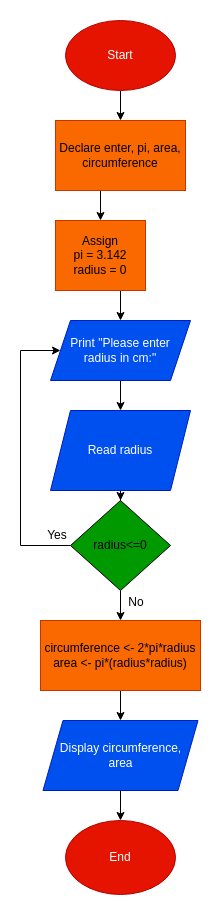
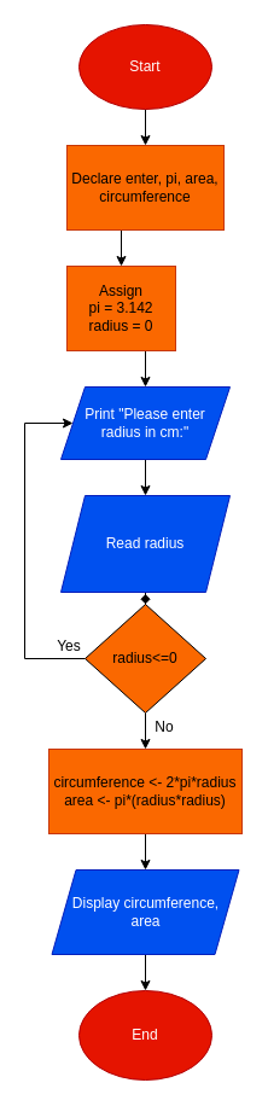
  <mxCell id="0" />
  <mxCell id="1" parent="0" />
  <mxCell id="2" style="edgeStyle=orthogonalEdgeStyle;rounded=0;orthogonalLoop=1;jettySize=auto;html=1;exitX=0.5;exitY=1;exitDx=0;exitDy=0;entryX=0.5;entryY=0;entryDx=0;entryDy=0;" parent="1" source="3" target="6" edge="1"><mxGeometry relative="1" as="geometry" /></mxCell>
  <mxCell id="3" value="Start" style="ellipse;whiteSpace=wrap;html=1;fillColor=#e51400;fontColor=#ffffff;strokeColor=#B20000;" parent="1" vertex="1"><mxGeometry x="65" y="20" width="110" height="70" as="geometry" /></mxCell>
  <mxCell id="4" value="End" style="ellipse;whiteSpace=wrap;html=1;fillColor=#E51400;fontColor=#FFFFFF;strokeColor=#B20000;" parent="1" vertex="1"><mxGeometry x="65" y="820" width="110" height="74" as="geometry" /></mxCell>
  <mxCell id="5" style="edgeStyle=orthogonalEdgeStyle;rounded=0;orthogonalLoop=1;jettySize=auto;html=1;exitX=0.5;exitY=1;exitDx=0;exitDy=0;entryX=0.5;entryY=0;entryDx=0;entryDy=0;" edge="1" parent="1" source="6" target="21"><mxGeometry relative="1" as="geometry" /></mxCell>
  <mxCell id="6" value="Declare enter, pi, area, circumference" style="rounded=0;whiteSpace=wrap;html=1;fillColor=#FA6800;strokeColor=#C73500;fontColor=default;" parent="1" vertex="1"><mxGeometry x="55" y="120" width="130" height="70" as="geometry" /></mxCell>
- <mxCell id="7" style="edgeStyle=orthogonalEdgeStyle;rounded=0;orthogonalLoop=1;jettySize=auto;html=1;exitX=0.5;exitY=1;exitDx=0;exitDy=0;" parent="1" source="8" target="11" edge="1"><mxGeometry relative="1" as="geometry" /></mxCell>
+ <mxCell id="7" style="edgeStyle=orthogonalEdgeStyle;rounded=0;orthogonalLoop=1;jettySize=auto;html=1;exitX=0.5;exitY=1;exitDx=0;exitDy=0;endArrow=diamond;" parent="1" source="8" target="11" edge="1"><mxGeometry relative="1" as="geometry" /></mxCell>
  <mxCell id="8" value="Read radius" style="shape=parallelogram;perimeter=parallelogramPerimeter;whiteSpace=wrap;html=1;fixedSize=1;fillColor=#0050EF;fontColor=#FFFFFF;strokeColor=#001DBC;" parent="1" vertex="1"><mxGeometry x="50" y="410" width="140" height="80" as="geometry" /></mxCell>
  <mxCell id="9" style="edgeStyle=orthogonalEdgeStyle;rounded=0;orthogonalLoop=1;jettySize=auto;html=1;exitX=0;exitY=0.5;exitDx=0;exitDy=0;entryX=0;entryY=0.5;entryDx=0;entryDy=0;" parent="1" source="11" target="19" edge="1"><mxGeometry relative="1" as="geometry"><Array as="points"><mxPoint x="20" y="545" /><mxPoint x="20" y="350" /></Array></mxGeometry></mxCell>
  <mxCell id="10" style="edgeStyle=orthogonalEdgeStyle;rounded=0;orthogonalLoop=1;jettySize=auto;html=1;exitX=0.5;exitY=1;exitDx=0;exitDy=0;entryX=0.5;entryY=0;entryDx=0;entryDy=0;fontColor=default;" parent="1" source="11" target="14" edge="1"><mxGeometry relative="1" as="geometry" /></mxCell>
- <mxCell id="11" value="radius&amp;lt;=0" style="rhombus;whiteSpace=wrap;html=1;fillColor=#009900;" parent="1" vertex="1"><mxGeometry x="70" y="500" width="100" height="90" as="geometry" /></mxCell>
+ <mxCell id="11" value="radius&amp;lt;=0" style="rhombus;whiteSpace=wrap;html=1;fillColor=#fa6800;" parent="1" vertex="1"><mxGeometry x="70" y="500" width="100" height="90" as="geometry" /></mxCell>
  <mxCell id="12" value="Yes" style="text;html=1;strokeColor=none;fillColor=none;align=center;verticalAlign=middle;whiteSpace=wrap;rounded=0;" parent="1" vertex="1"><mxGeometry x="27" y="520" width="60" height="30" as="geometry" /></mxCell>
  <mxCell id="13" style="edgeStyle=orthogonalEdgeStyle;rounded=0;orthogonalLoop=1;jettySize=auto;html=1;exitX=0.5;exitY=1;exitDx=0;exitDy=0;entryX=0.5;entryY=0;entryDx=0;entryDy=0;" parent="1" source="14" target="17" edge="1"><mxGeometry relative="1" as="geometry" /></mxCell>
  <mxCell id="14" value="circumference &amp;lt;- 2*pi*radius&lt;br&gt;area &amp;lt;- pi*(radius*radius)" style="rounded=0;whiteSpace=wrap;html=1;fillColor=#FA6800;strokeColor=#C73500;" parent="1" vertex="1"><mxGeometry x="40" y="620" width="160" height="70" as="geometry" /></mxCell>
  <mxCell id="15" value="No" style="text;html=1;strokeColor=none;fillColor=none;align=center;verticalAlign=middle;whiteSpace=wrap;rounded=0;" parent="1" vertex="1"><mxGeometry x="106" y="587" width="60" height="30" as="geometry" /></mxCell>
  <mxCell id="16" style="edgeStyle=orthogonalEdgeStyle;rounded=0;orthogonalLoop=1;jettySize=auto;html=1;exitX=0.5;exitY=1;exitDx=0;exitDy=0;entryX=0.5;entryY=0;entryDx=0;entryDy=0;" parent="1" source="17" target="4" edge="1"><mxGeometry relative="1" as="geometry" /></mxCell>
  <mxCell id="17" value="Display circumference, &lt;br&gt;area" style="shape=parallelogram;perimeter=parallelogramPerimeter;whiteSpace=wrap;html=1;fixedSize=1;fillColor=#0050EF;strokeColor=#001DBC;fontColor=#FFFFFF;" parent="1" vertex="1"><mxGeometry x="42.5" y="720" width="155" height="70" as="geometry" /></mxCell>
  <mxCell id="18" style="edgeStyle=orthogonalEdgeStyle;rounded=0;orthogonalLoop=1;jettySize=auto;html=1;exitX=0.5;exitY=1;exitDx=0;exitDy=0;entryX=0.5;entryY=0;entryDx=0;entryDy=0;fontColor=default;" parent="1" source="19" target="8" edge="1"><mxGeometry relative="1" as="geometry" /></mxCell>
  <mxCell id="19" value="Print &quot;Please enter &lt;br&gt;radius in cm:&quot;" style="shape=parallelogram;perimeter=parallelogramPerimeter;whiteSpace=wrap;html=1;fixedSize=1;fillColor=#0050EF;fontColor=#FFFFFF;strokeColor=#001DBC;" parent="1" vertex="1"><mxGeometry x="50" y="320" width="140" height="60" as="geometry" /></mxCell>
  <mxCell id="20" style="edgeStyle=orthogonalEdgeStyle;rounded=0;orthogonalLoop=1;jettySize=auto;html=1;exitX=0.5;exitY=1;exitDx=0;exitDy=0;entryX=0.5;entryY=0;entryDx=0;entryDy=0;" edge="1" parent="1" source="21" target="19"><mxGeometry relative="1" as="geometry" /></mxCell>
  <mxCell id="21" value="Assign &lt;br&gt;pi = 3.142&lt;br&gt;radius = 0" style="rounded=0;whiteSpace=wrap;html=1;fillColor=#FA6800;strokeColor=#C73500;fontColor=default;" vertex="1" parent="1"><mxGeometry x="55" y="220" width="90" height="70" as="geometry" /></mxCell>
